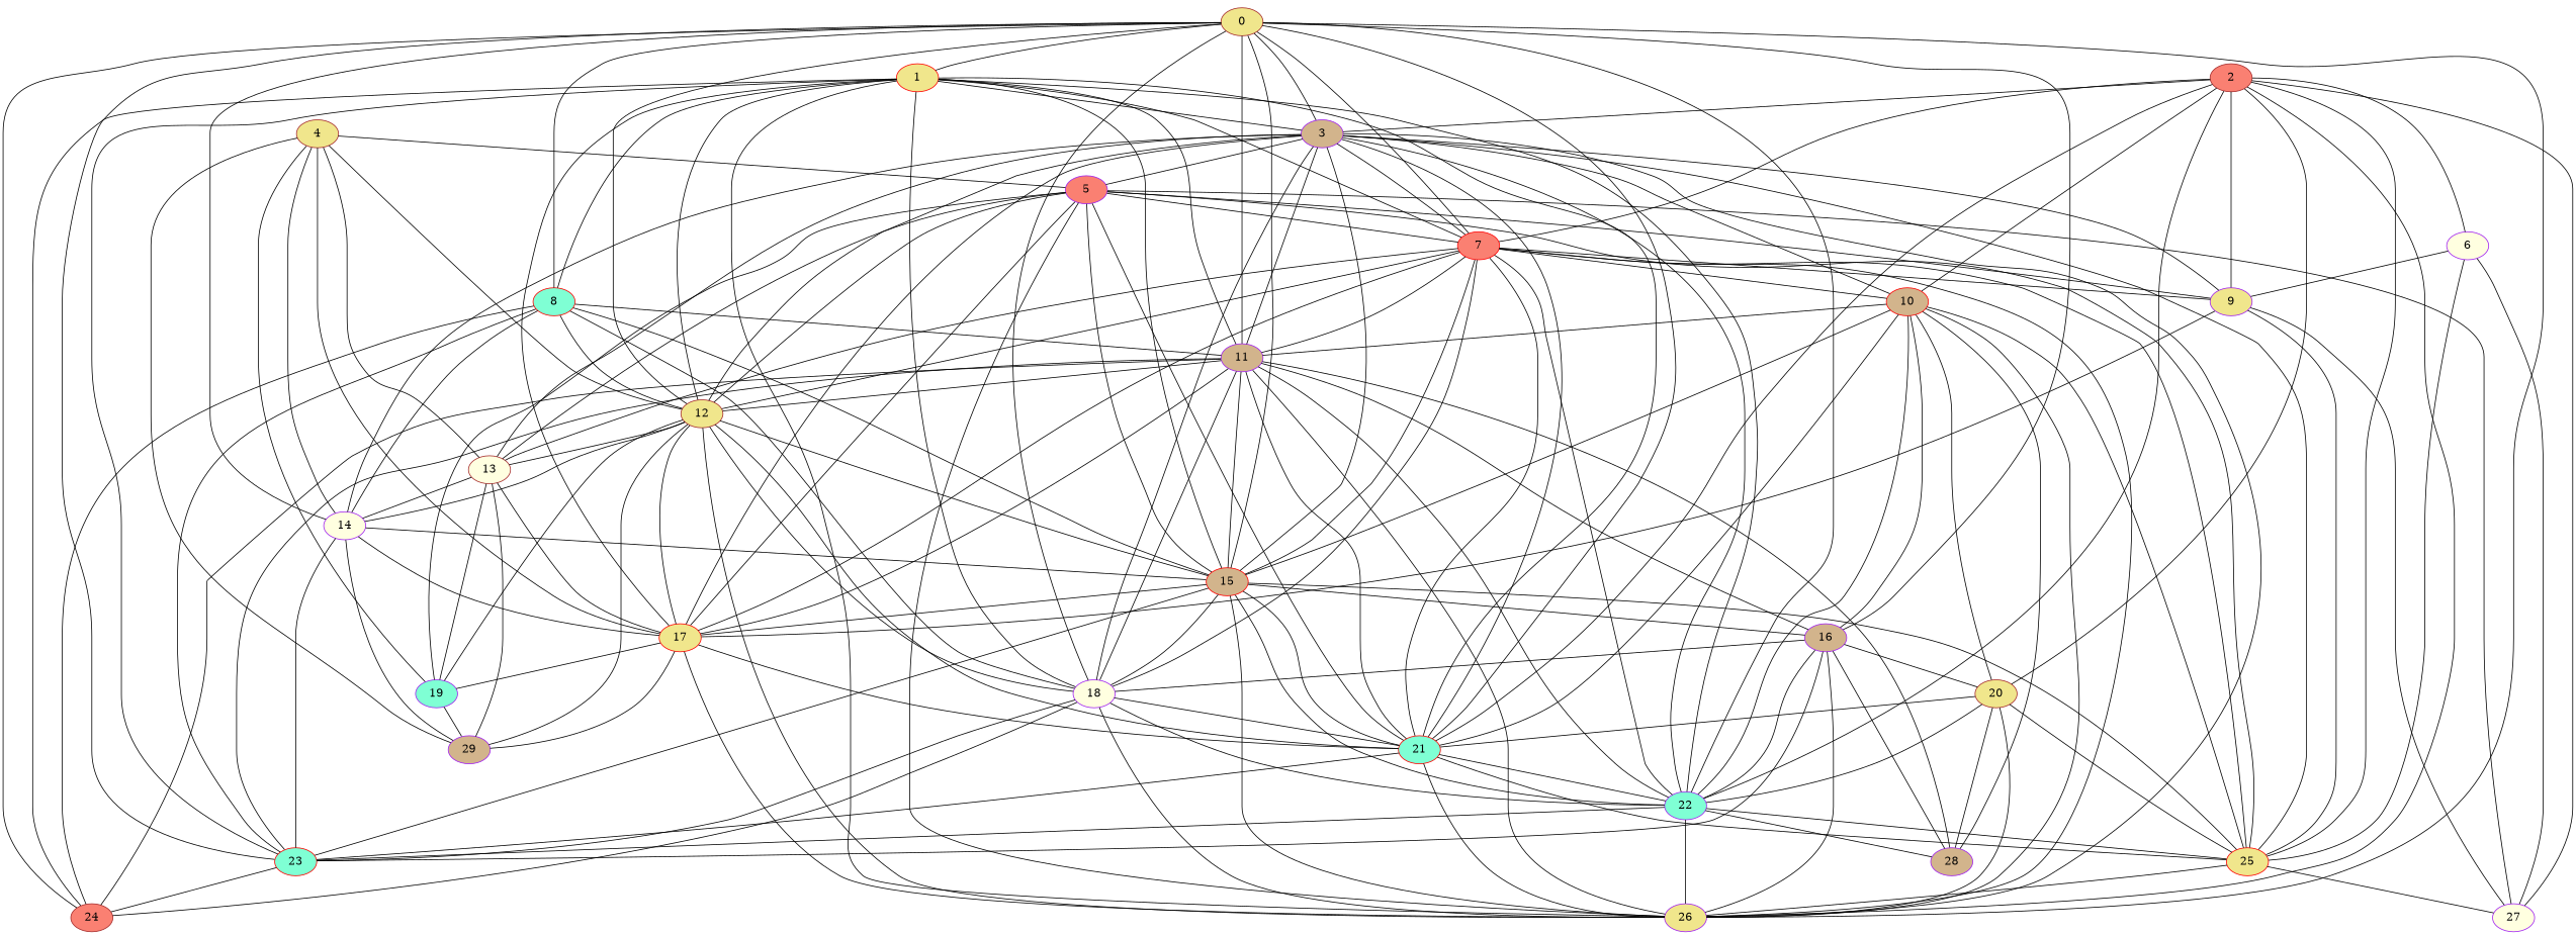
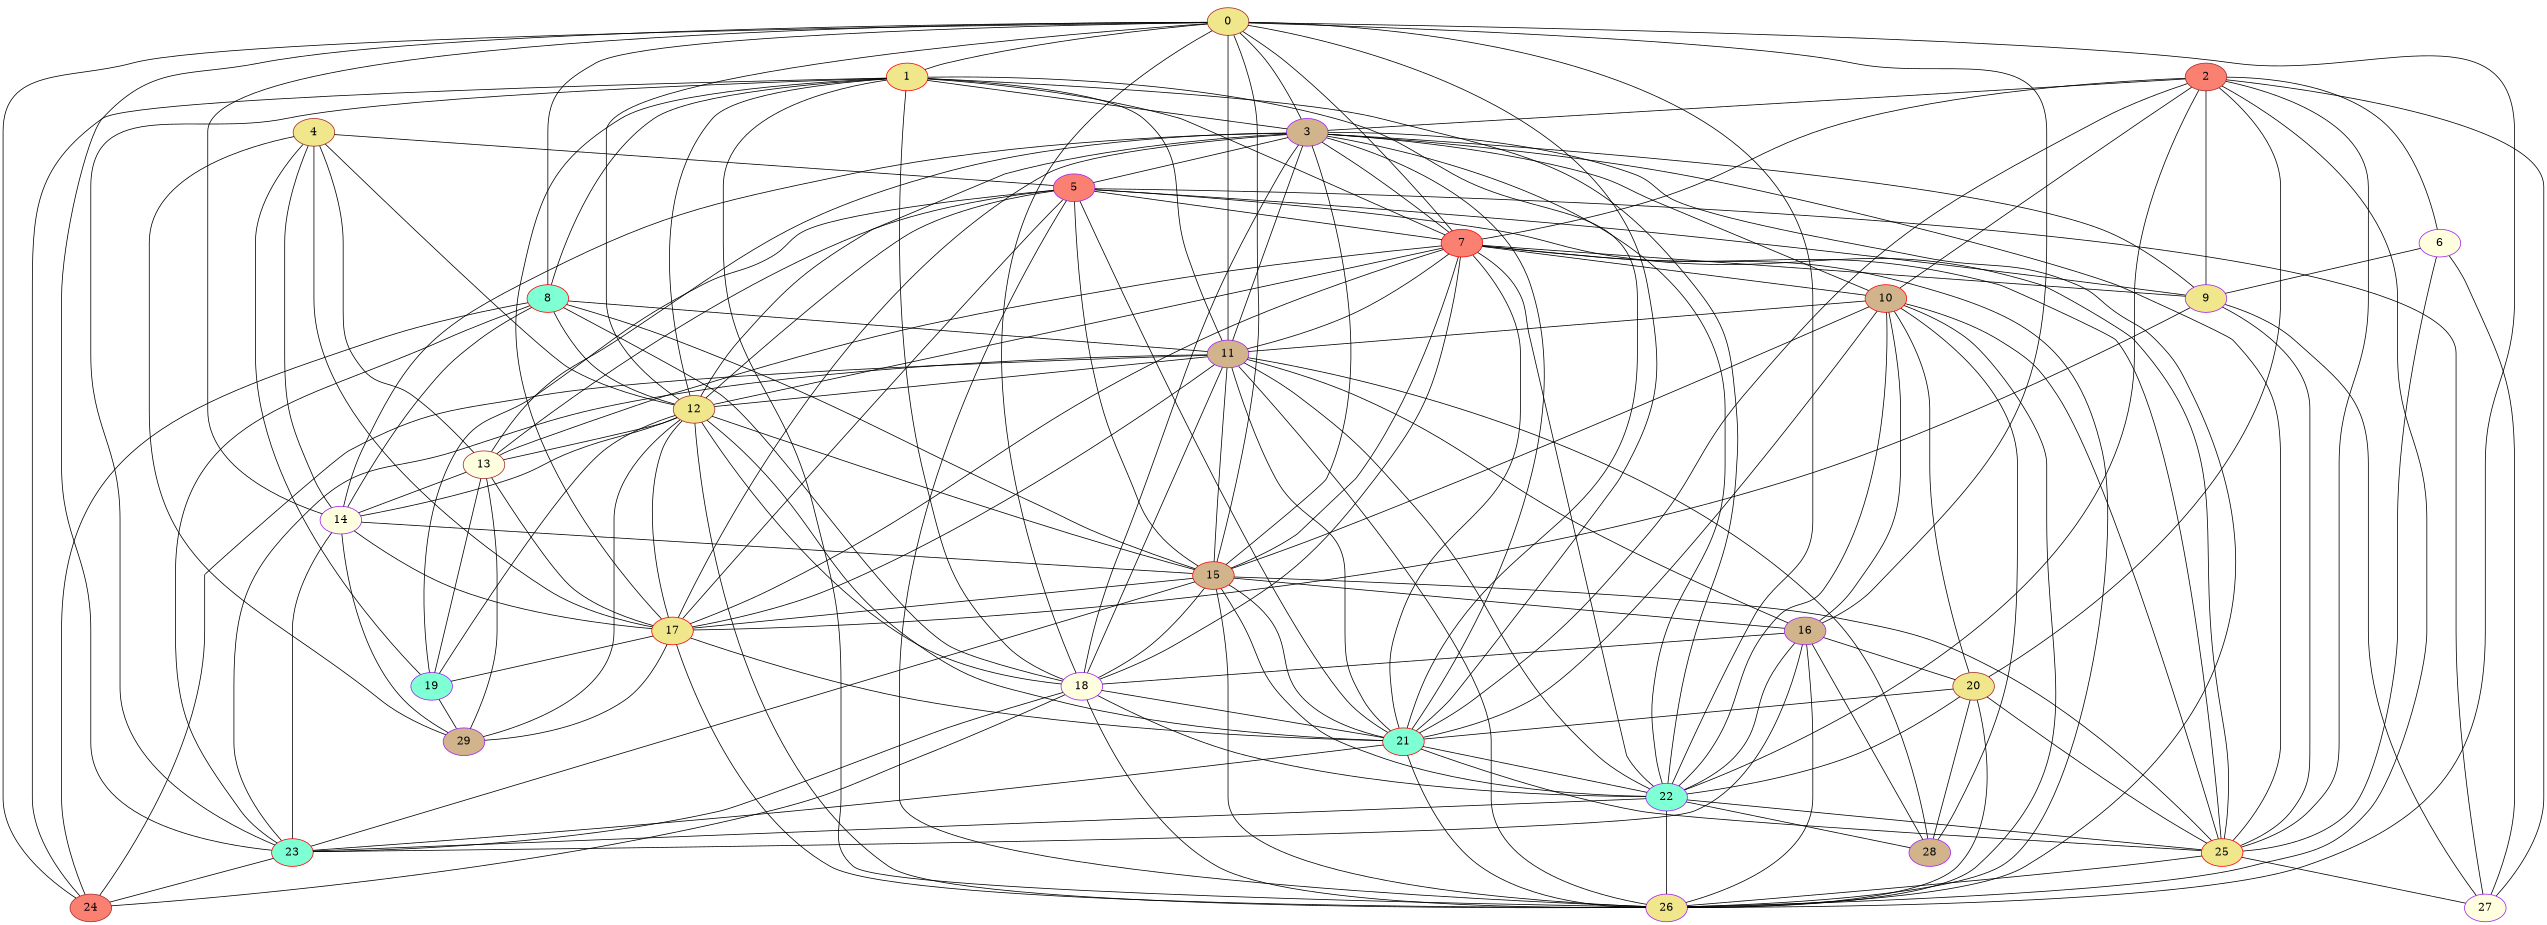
  graph {
    node [color=purple fillcolor=khaki style=filled]
    0 [color=brown]
    1 [color=red]
    3 [fillcolor=tan]
    7 [color=red fillcolor=salmon]
    8 [color=red fillcolor=aquamarine]
    11 [fillcolor=tan]
    12 [color=brown]
    14 [fillcolor=lightyellow]
    15 [color=red fillcolor=tan]
    16 [fillcolor=tan]
    18 [fillcolor=lightyellow]
    21 [color=red fillcolor=aquamarine]
    22 [fillcolor=aquamarine]
    23 [color=red fillcolor=aquamarine]
    24 [color=brown fillcolor=salmon]
    26
    17 [color=red]
    9
    10 [color=red fillcolor=tan]
    25 [color=red]
    5 [fillcolor=salmon]
    13 [color=brown fillcolor=lightyellow]
    28 [fillcolor=tan]
    19 [fillcolor=aquamarine]
    29 [fillcolor=tan]
    20 [color=brown]
    2 [color=brown fillcolor=salmon]
    6 [fillcolor=lightyellow]
    27 [fillcolor=lightyellow]
    4 [color=brown]
    0 -- 1
    0 -- 3
    0 -- 7
    0 -- 8
    0 -- 11
    0 -- 12
    0 -- 14
    0 -- 15
    0 -- 16
    0 -- 18
    0 -- 21
    0 -- 22
    0 -- 23
    0 -- 24
    0 -- 26
    1 -- 3
    1 -- 7
    1 -- 8
    1 -- 11
    1 -- 12
-   1 -- 15
    1 -- 18
    1 -- 21
    1 -- 22
    1 -- 23
    1 -- 24
    1 -- 26
    1 -- 17
    3 -- 7
    3 -- 11
    3 -- 12
    3 -- 14
    3 -- 15
    3 -- 18
    3 -- 21
    3 -- 22
    3 -- 26
    3 -- 17
    3 -- 9
    3 -- 10
    3 -- 25
    3 -- 5
    3 -- 13
    7 -- 11
    7 -- 12
    7 -- 15
    7 -- 18
    7 -- 21
    7 -- 22
    7 -- 26
    7 -- 17
    7 -- 9
    7 -- 10
    7 -- 25
    7 -- 13
    8 -- 11
    8 -- 12
    8 -- 14
    8 -- 15
    8 -- 18
    8 -- 23
    8 -- 24
    11 -- 12
    11 -- 15
    11 -- 16
    11 -- 18
    11 -- 21
    11 -- 22
    11 -- 23
    11 -- 24
    11 -- 26
    11 -- 17
    11 -- 28
    12 -- 14
    12 -- 15
    12 -- 18
    12 -- 21
    12 -- 26
    12 -- 17
    12 -- 13
    12 -- 19
    12 -- 29
    14 -- 15
    14 -- 23
    14 -- 17
    14 -- 29
    15 -- 16
    15 -- 18
    15 -- 21
    15 -- 22
    15 -- 23
    15 -- 26
    15 -- 17
    15 -- 25
    16 -- 18
    16 -- 22
    16 -- 23
    16 -- 26
    16 -- 28
    16 -- 20
    18 -- 21
    18 -- 22
    18 -- 23
    18 -- 24
    18 -- 26
    21 -- 22
    21 -- 23
    21 -- 26
    21 -- 25
    22 -- 23
    22 -- 26
    22 -- 25
    22 -- 28
    23 -- 24
    17 -- 21
    17 -- 26
    17 -- 19
    17 -- 29
    9 -- 17
    9 -- 25
    9 -- 27
    10 -- 11
    10 -- 15
    10 -- 16
    10 -- 21
    10 -- 22
    10 -- 26
    10 -- 25
    10 -- 28
    10 -- 20
    25 -- 26
    25 -- 27
    5 -- 7
    5 -- 12
    5 -- 15
    5 -- 21
    5 -- 26
    5 -- 17
    5 -- 9
    5 -- 25
    5 -- 13
    5 -- 19
    5 -- 27
    13 -- 14
    13 -- 17
    13 -- 19
    13 -- 29
    19 -- 29
    20 -- 21
    20 -- 22
    20 -- 26
    20 -- 25
    20 -- 28
    2 -- 3
    2 -- 7
    2 -- 21
    2 -- 22
    2 -- 26
    2 -- 9
    2 -- 10
    2 -- 25
    2 -- 20
    2 -- 6
    2 -- 27
    6 -- 9
    6 -- 25
    6 -- 27
    4 -- 12
    4 -- 14
    4 -- 17
    4 -- 5
    4 -- 13
    4 -- 19
    4 -- 29
  }
